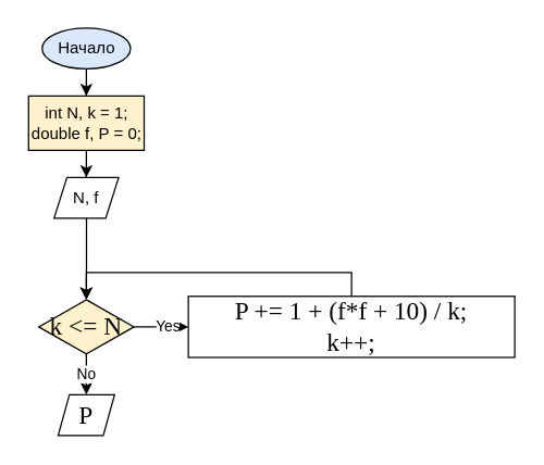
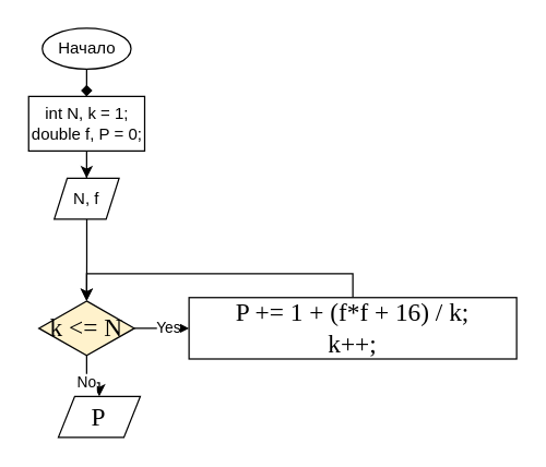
  <mxCell id="0" />
  <mxCell id="1" parent="0" />
- <mxCell id="2" value="&lt;p class=&quot;MsoNormal&quot; style=&quot;margin: 0cm 0cm 0.0pt ; line-height: normal ; font-size: 11pt ; font-family: &amp;#34;calibri&amp;#34; , sans-serif&quot;&gt;&lt;span lang=&quot;FR&quot; style=&quot;font-size: 14pt ; font-family: &amp;#34;times new roman&amp;#34; , serif&quot;&gt;P&lt;/span&gt;&lt;span style=&quot;font-size: medium&quot;&gt;&lt;/span&gt;&lt;br&gt;&lt;/p&gt;" style="shape=parallelogram;perimeter=parallelogramPerimeter;whiteSpace=wrap;html=1;" vertex="1" parent="1"><mxGeometry x="42.25" y="290" width="41.5" height="30" as="geometry" /></mxCell>
+ <mxCell id="2" value="&lt;p class=&quot;MsoNormal&quot; style=&quot;margin: 0cm 0cm 0.0pt ; line-height: normal ; font-size: 11pt ; font-family: &amp;#34;calibri&amp;#34; , sans-serif&quot;&gt;&lt;span lang=&quot;FR&quot; style=&quot;font-size: 14pt ; font-family: &amp;#34;times new roman&amp;#34; , serif&quot;&gt;P&lt;/span&gt;&lt;span style=&quot;font-size: medium&quot;&gt;&lt;/span&gt;&lt;br&gt;&lt;/p&gt;" style="shape=parallelogram;perimeter=parallelogramPerimeter;whiteSpace=wrap;html=1;" vertex="1" parent="1"><mxGeometry x="42.25" y="290" width="60" height="30" as="geometry" /></mxCell>
  <mxCell id="3" value="Yes" style="edgeStyle=orthogonalEdgeStyle;rounded=0;orthogonalLoop=1;jettySize=auto;html=1;entryX=0;entryY=0.5;entryDx=0;entryDy=0;" edge="1" parent="1" source="5" target="7"><mxGeometry x="0.247" relative="1" as="geometry"><mxPoint as="offset" /></mxGeometry></mxCell>
  <mxCell id="4" value="No" style="edgeStyle=orthogonalEdgeStyle;rounded=0;orthogonalLoop=1;jettySize=auto;html=1;entryX=0.5;entryY=0;entryDx=0;entryDy=0;" edge="1" parent="1" source="5" target="2"><mxGeometry relative="1" as="geometry" /></mxCell>
  <mxCell id="5" value="&lt;span lang=&quot;FR&quot; style=&quot;font-size: 14pt ; font-family: &amp;#34;times new roman&amp;#34; , serif&quot;&gt;k &amp;lt;= N&lt;/span&gt;&lt;span style=&quot;font-size: medium&quot;&gt;&lt;/span&gt;" style="rhombus;whiteSpace=wrap;html=1;fillColor=#fff2cc;" vertex="1" parent="1"><mxGeometry x="28" y="220" width="70" height="40" as="geometry" /></mxCell>
  <mxCell id="6" style="edgeStyle=orthogonalEdgeStyle;rounded=0;orthogonalLoop=1;jettySize=auto;html=1;entryX=0.5;entryY=0;entryDx=0;entryDy=0;" edge="1" parent="1" source="7" target="5"><mxGeometry relative="1" as="geometry"><Array as="points"><mxPoint x="258" y="200" /><mxPoint x="63" y="200" /></Array></mxGeometry></mxCell>
- <mxCell id="7" value="&lt;span lang=&quot;FR&quot; style=&quot;font-size: 14pt ; font-family: &amp;#34;times new roman&amp;#34; , serif&quot;&gt;P += 1 + (f*f + 10) / k;&lt;br&gt;k++;&lt;br&gt;&lt;/span&gt;&lt;span style=&quot;font-size: medium&quot;&gt;&lt;/span&gt;" style="rounded=0;whiteSpace=wrap;html=1;fontFamily=Helvetica;fontSize=12;fontColor=#000000;align=center;strokeColor=#000000;fillColor=#ffffff;" vertex="1" parent="1"><mxGeometry x="138" y="217.5" width="240" height="45" as="geometry" /></mxCell>
- <mxCell id="8" style="edgeStyle=orthogonalEdgeStyle;rounded=0;orthogonalLoop=1;jettySize=auto;html=1;entryX=0.5;entryY=0;entryDx=0;entryDy=0;" edge="1" parent="1" source="9" target="11"><mxGeometry relative="1" as="geometry" /></mxCell>
- <mxCell id="9" value="Начало" style="ellipse;whiteSpace=wrap;html=1;fillColor=#dae8fc;" vertex="1" parent="1"><mxGeometry x="30.5" y="20" width="65" height="30" as="geometry" /></mxCell>
+ <mxCell id="7" value="&lt;span lang=&quot;FR&quot; style=&quot;font-size: 14pt ; font-family: &amp;#34;times new roman&amp;#34; , serif&quot;&gt;P += 1 + (f*f + 16) / k;&lt;br&gt;k++;&lt;br&gt;&lt;/span&gt;&lt;span style=&quot;font-size: medium&quot;&gt;&lt;/span&gt;" style="rounded=0;whiteSpace=wrap;html=1;fontFamily=Helvetica;fontSize=12;fontColor=#000000;align=center;strokeColor=#000000;fillColor=#ffffff;" vertex="1" parent="1"><mxGeometry x="138" y="217.5" width="240" height="45" as="geometry" /></mxCell>
+ <mxCell id="8" style="edgeStyle=orthogonalEdgeStyle;rounded=0;orthogonalLoop=1;jettySize=auto;html=1;entryX=0.5;entryY=0;entryDx=0;entryDy=0;endArrow=diamond;" edge="1" parent="1" source="9" target="11"><mxGeometry relative="1" as="geometry" /></mxCell>
+ <mxCell id="9" value="Начало" style="ellipse;whiteSpace=wrap;html=1;" vertex="1" parent="1"><mxGeometry x="30.5" y="20" width="65" height="30" as="geometry" /></mxCell>
  <mxCell id="10" style="edgeStyle=orthogonalEdgeStyle;rounded=0;orthogonalLoop=1;jettySize=auto;html=1;entryX=0.5;entryY=0;entryDx=0;entryDy=0;" edge="1" parent="1" source="11" target="13"><mxGeometry relative="1" as="geometry" /></mxCell>
- <mxCell id="11" value="&lt;div&gt;int N, k = 1;&lt;/div&gt;&lt;div&gt;&lt;span&gt;&#09;&lt;/span&gt;double f, P =&amp;nbsp;&lt;span&gt;0;&lt;br&gt;&lt;/span&gt;&lt;/div&gt;" style="rounded=0;whiteSpace=wrap;html=1;fillColor=#fff2cc;" vertex="1" parent="1"><mxGeometry x="20.5" y="70" width="85" height="40" as="geometry" /></mxCell>
+ <mxCell id="11" value="&lt;div&gt;int N, k = 1;&lt;/div&gt;&lt;div&gt;&lt;span&gt;&#09;&lt;/span&gt;double f, P =&amp;nbsp;&lt;span&gt;0;&lt;br&gt;&lt;/span&gt;&lt;/div&gt;" style="rounded=0;whiteSpace=wrap;html=1;" vertex="1" parent="1"><mxGeometry x="20.5" y="70" width="85" height="40" as="geometry" /></mxCell>
  <mxCell id="12" style="edgeStyle=orthogonalEdgeStyle;rounded=0;orthogonalLoop=1;jettySize=auto;html=1;entryX=0.5;entryY=0;entryDx=0;entryDy=0;" edge="1" parent="1" source="13" target="5"><mxGeometry relative="1" as="geometry" /></mxCell>
  <mxCell id="13" value="N, f" style="shape=parallelogram;perimeter=parallelogramPerimeter;whiteSpace=wrap;html=1;fontFamily=Helvetica;fontSize=12;fontColor=#000000;align=center;strokeColor=#000000;fillColor=#ffffff;" vertex="1" parent="1"><mxGeometry x="39.25" y="130" width="47.5" height="30" as="geometry" /></mxCell>
